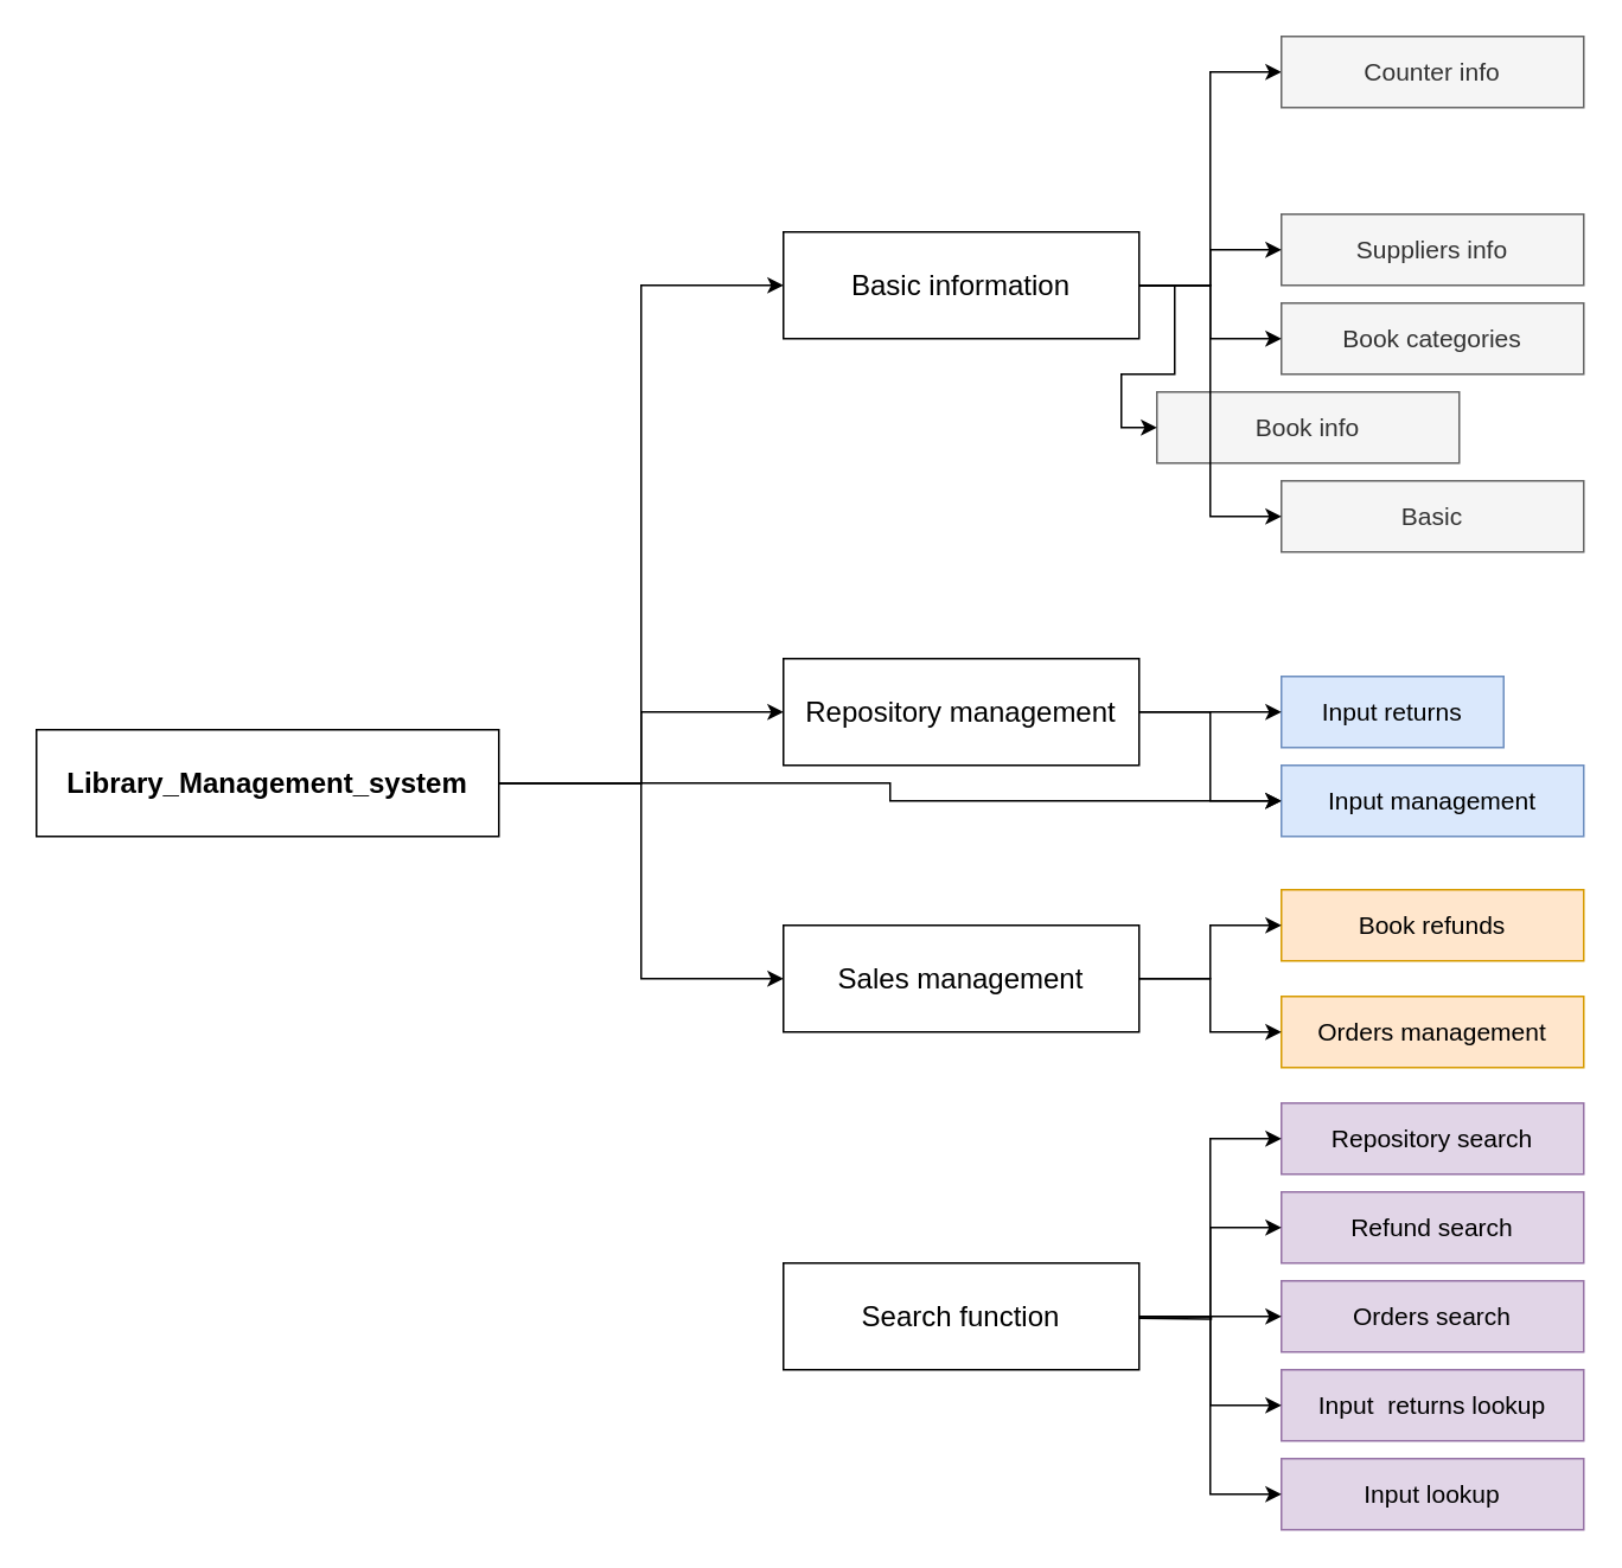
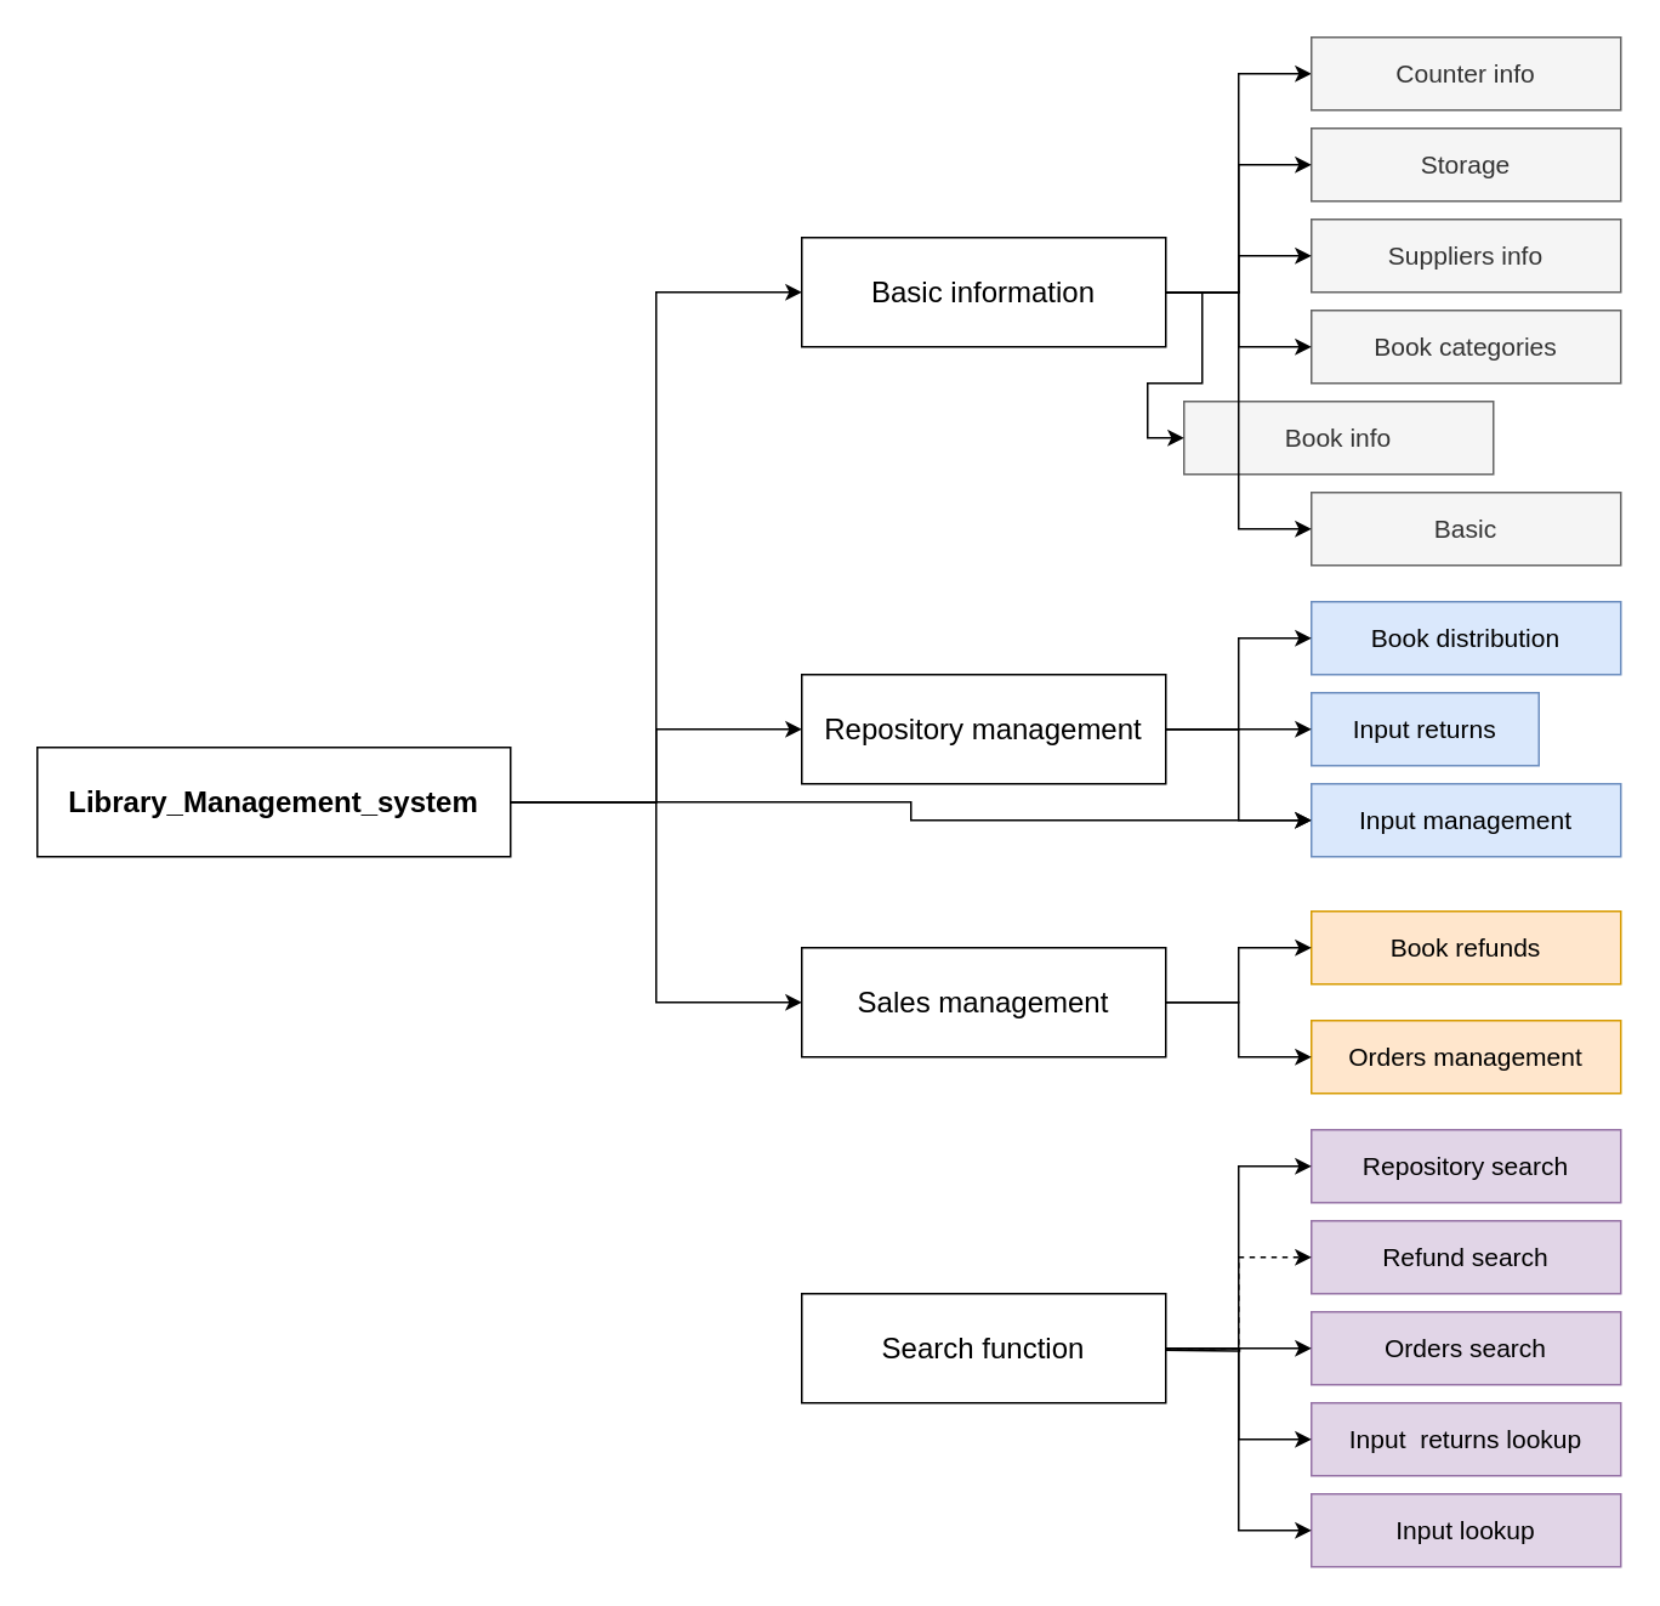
  <mxCell id="0" />
  <mxCell id="1" parent="0" />
  <mxCell id="2" value="" style="edgeStyle=orthogonalEdgeStyle;rounded=0;orthogonalLoop=1;jettySize=auto;html=1;exitX=1;exitY=0.5;exitDx=0;exitDy=0;entryX=0;entryY=0.5;entryDx=0;entryDy=0;fontSize=16;" edge="1" parent="1" source="5" target="8"><mxGeometry relative="1" as="geometry" /></mxCell>
  <mxCell id="3" value="" style="edgeStyle=orthogonalEdgeStyle;rounded=0;orthogonalLoop=1;jettySize=auto;html=1;entryX=0;entryY=0.5;entryDx=0;entryDy=0;fontSize=16;" edge="1" parent="1" source="5" target="10"><mxGeometry relative="1" as="geometry" /></mxCell>
  <mxCell id="4" value="" style="edgeStyle=orthogonalEdgeStyle;rounded=0;orthogonalLoop=1;jettySize=auto;html=1;exitX=1;exitY=0.5;exitDx=0;exitDy=0;entryX=0;entryY=0.5;entryDx=0;entryDy=0;fontSize=16;" edge="1" parent="1" source="5" target="6"><mxGeometry relative="1" as="geometry" /></mxCell>
  <mxCell id="5" value="Library_Management_system" style="rounded=0;whiteSpace=wrap;html=1;fontSize=16;fontStyle=1" vertex="1" parent="1"><mxGeometry x="20" y="410" width="260" height="60" as="geometry" /></mxCell>
  <mxCell id="6" value="Sales management" style="rounded=0;whiteSpace=wrap;html=1;fontSize=16;" vertex="1" parent="1"><mxGeometry x="440" y="520" width="200" height="60" as="geometry" /></mxCell>
  <mxCell id="7" value="" style="edgeStyle=orthogonalEdgeStyle;rounded=0;orthogonalLoop=1;jettySize=auto;html=1;entryX=0;entryY=0.5;entryDx=0;entryDy=0;" edge="1" parent="1" source="8" target="9"><mxGeometry relative="1" as="geometry" /></mxCell>
  <mxCell id="8" value="Basic information" style="rounded=0;whiteSpace=wrap;html=1;fontSize=16;" vertex="1" parent="1"><mxGeometry x="440" y="130" width="200" height="60" as="geometry" /></mxCell>
  <mxCell id="9" value="Counter info" style="rounded=0;whiteSpace=wrap;html=1;fillColor=#f5f5f5;strokeColor=#666666;fontColor=#333333;fontSize=14;" vertex="1" parent="1"><mxGeometry x="720" y="20" width="170" height="40" as="geometry" /></mxCell>
  <mxCell id="10" value="Repository management" style="rounded=0;whiteSpace=wrap;html=1;fontSize=16;" vertex="1" parent="1"><mxGeometry x="440" y="370" width="200" height="60" as="geometry" /></mxCell>
  <mxCell id="11" value="Search function" style="rounded=0;whiteSpace=wrap;html=1;fontSize=16;" vertex="1" parent="1"><mxGeometry x="440" y="710" width="200" height="60" as="geometry" /></mxCell>
  <mxCell id="12" value="" style="edgeStyle=orthogonalEdgeStyle;rounded=0;orthogonalLoop=1;jettySize=auto;html=1;exitX=1;exitY=0.5;exitDx=0;exitDy=0;fontSize=16;" edge="1" parent="1" source="5" target="25"><mxGeometry relative="1" as="geometry"><mxPoint x="270" y="540" as="sourcePoint" /><mxPoint x="340" y="620" as="targetPoint" /></mxGeometry></mxCell>
+ <mxCell id="13" value="Storage" style="rounded=0;whiteSpace=wrap;html=1;fillColor=#f5f5f5;strokeColor=#666666;fontColor=#333333;fontSize=14;" vertex="1" parent="1"><mxGeometry x="720" y="70" width="170" height="40" as="geometry" /></mxCell>
  <mxCell id="14" value="Suppliers info" style="rounded=0;whiteSpace=wrap;html=1;fillColor=#f5f5f5;strokeColor=#666666;fontColor=#333333;fontSize=14;" vertex="1" parent="1"><mxGeometry x="720" y="120" width="170" height="40" as="geometry" /></mxCell>
  <mxCell id="15" value="Book categories" style="rounded=0;whiteSpace=wrap;html=1;fillColor=#f5f5f5;strokeColor=#666666;fontColor=#333333;fontSize=14;" vertex="1" parent="1"><mxGeometry x="720" y="170" width="170" height="40" as="geometry" /></mxCell>
  <mxCell id="16" value="Book info" style="rounded=0;whiteSpace=wrap;html=1;fillColor=#f5f5f5;strokeColor=#666666;fontColor=#333333;fontSize=14;" vertex="1" parent="1"><mxGeometry x="650" y="220" width="170" height="40" as="geometry" /></mxCell>
  <mxCell id="17" value="Basic" style="rounded=0;whiteSpace=wrap;html=1;fillColor=#f5f5f5;strokeColor=#666666;fontColor=#333333;fontSize=14;" vertex="1" parent="1"><mxGeometry x="720" y="270" width="170" height="40" as="geometry" /></mxCell>
+ <mxCell id="18" value="" style="edgeStyle=orthogonalEdgeStyle;rounded=0;orthogonalLoop=1;jettySize=auto;html=1;entryX=0;entryY=0.5;entryDx=0;entryDy=0;exitX=1;exitY=0.5;exitDx=0;exitDy=0;" edge="1" parent="1" source="8" target="13"><mxGeometry relative="1" as="geometry"><mxPoint x="650" y="220" as="sourcePoint" /><mxPoint x="730" y="50" as="targetPoint" /></mxGeometry></mxCell>
  <mxCell id="19" value="" style="edgeStyle=orthogonalEdgeStyle;rounded=0;orthogonalLoop=1;jettySize=auto;html=1;entryX=0;entryY=0.5;entryDx=0;entryDy=0;" edge="1" parent="1" target="14"><mxGeometry relative="1" as="geometry"><mxPoint x="640" y="160" as="sourcePoint" /><mxPoint x="740" y="60" as="targetPoint" /><Array as="points"><mxPoint x="640" y="160" /><mxPoint x="680" y="160" /><mxPoint x="680" y="140" /></Array></mxGeometry></mxCell>
  <mxCell id="20" value="" style="edgeStyle=orthogonalEdgeStyle;rounded=0;orthogonalLoop=1;jettySize=auto;html=1;entryX=0;entryY=0.5;entryDx=0;entryDy=0;exitX=1;exitY=0.5;exitDx=0;exitDy=0;" edge="1" parent="1" source="8" target="15"><mxGeometry relative="1" as="geometry"><mxPoint x="670" y="240" as="sourcePoint" /><mxPoint x="750" y="70" as="targetPoint" /></mxGeometry></mxCell>
  <mxCell id="21" value="" style="edgeStyle=orthogonalEdgeStyle;rounded=0;orthogonalLoop=1;jettySize=auto;html=1;entryX=0;entryY=0.5;entryDx=0;entryDy=0;exitX=1;exitY=0.5;exitDx=0;exitDy=0;" edge="1" parent="1" source="8" target="16"><mxGeometry relative="1" as="geometry"><mxPoint x="650" y="220" as="sourcePoint" /><mxPoint x="730" y="200" as="targetPoint" /></mxGeometry></mxCell>
  <mxCell id="22" value="" style="edgeStyle=orthogonalEdgeStyle;rounded=0;orthogonalLoop=1;jettySize=auto;html=1;entryX=0;entryY=0.5;entryDx=0;entryDy=0;exitX=1;exitY=0.5;exitDx=0;exitDy=0;" edge="1" parent="1" source="8" target="17"><mxGeometry relative="1" as="geometry"><mxPoint x="660" y="230" as="sourcePoint" /><mxPoint x="740" y="210" as="targetPoint" /></mxGeometry></mxCell>
+ <mxCell id="23" value="Book distribution" style="rounded=0;whiteSpace=wrap;html=1;fillColor=#dae8fc;strokeColor=#6c8ebf;fontSize=14;" vertex="1" parent="1"><mxGeometry x="720" y="330" width="170" height="40" as="geometry" /></mxCell>
  <mxCell id="24" value="Input returns" style="rounded=0;whiteSpace=wrap;html=1;fillColor=#dae8fc;strokeColor=#6c8ebf;fontSize=14;" vertex="1" parent="1"><mxGeometry x="720" y="380" width="125" height="40" as="geometry" /></mxCell>
  <mxCell id="25" value="Input management" style="rounded=0;whiteSpace=wrap;html=1;fillColor=#dae8fc;strokeColor=#6c8ebf;fontSize=14;" vertex="1" parent="1"><mxGeometry x="720" y="430" width="170" height="40" as="geometry" /></mxCell>
+ <mxCell id="26" value="" style="edgeStyle=orthogonalEdgeStyle;rounded=0;orthogonalLoop=1;jettySize=auto;html=1;entryX=0;entryY=0.5;entryDx=0;entryDy=0;exitX=1;exitY=0.5;exitDx=0;exitDy=0;" edge="1" parent="1" source="10" target="23"><mxGeometry relative="1" as="geometry"><mxPoint x="650" y="170" as="sourcePoint" /><mxPoint x="730" y="300" as="targetPoint" /></mxGeometry></mxCell>
  <mxCell id="27" value="" style="edgeStyle=orthogonalEdgeStyle;rounded=0;orthogonalLoop=1;jettySize=auto;html=1;entryX=0;entryY=0.5;entryDx=0;entryDy=0;exitX=1;exitY=0.5;exitDx=0;exitDy=0;" edge="1" parent="1" source="10" target="24"><mxGeometry relative="1" as="geometry"><mxPoint x="650" y="410" as="sourcePoint" /><mxPoint x="730" y="360" as="targetPoint" /></mxGeometry></mxCell>
  <mxCell id="28" value="" style="edgeStyle=orthogonalEdgeStyle;rounded=0;orthogonalLoop=1;jettySize=auto;html=1;entryX=0;entryY=0.5;entryDx=0;entryDy=0;exitX=1;exitY=0.5;exitDx=0;exitDy=0;" edge="1" parent="1" source="10" target="25"><mxGeometry relative="1" as="geometry"><mxPoint x="660" y="420" as="sourcePoint" /><mxPoint x="740" y="370" as="targetPoint" /></mxGeometry></mxCell>
  <mxCell id="29" value="Book refunds" style="rounded=0;whiteSpace=wrap;html=1;fillColor=#ffe6cc;strokeColor=#d79b00;fontSize=14;" vertex="1" parent="1"><mxGeometry x="720" y="500" width="170" height="40" as="geometry" /></mxCell>
  <mxCell id="30" value="Orders management" style="rounded=0;whiteSpace=wrap;html=1;fillColor=#ffe6cc;strokeColor=#d79b00;fontSize=14;" vertex="1" parent="1"><mxGeometry x="720" y="560" width="170" height="40" as="geometry" /></mxCell>
  <mxCell id="31" value="" style="edgeStyle=orthogonalEdgeStyle;rounded=0;orthogonalLoop=1;jettySize=auto;html=1;entryX=0;entryY=0.5;entryDx=0;entryDy=0;exitX=1;exitY=0.5;exitDx=0;exitDy=0;" edge="1" parent="1" source="6" target="29"><mxGeometry relative="1" as="geometry"><mxPoint x="650" y="410" as="sourcePoint" /><mxPoint x="730" y="460" as="targetPoint" /></mxGeometry></mxCell>
  <mxCell id="32" value="" style="edgeStyle=orthogonalEdgeStyle;rounded=0;orthogonalLoop=1;jettySize=auto;html=1;entryX=0;entryY=0.5;entryDx=0;entryDy=0;exitX=1;exitY=0.5;exitDx=0;exitDy=0;" edge="1" parent="1" source="6" target="30"><mxGeometry relative="1" as="geometry"><mxPoint x="650" y="570" as="sourcePoint" /><mxPoint x="730" y="530" as="targetPoint" /></mxGeometry></mxCell>
  <mxCell id="33" value="Repository search" style="rounded=0;whiteSpace=wrap;html=1;fillColor=#e1d5e7;strokeColor=#9673a6;fontSize=14;" vertex="1" parent="1"><mxGeometry x="720" y="620" width="170" height="40" as="geometry" /></mxCell>
  <mxCell id="34" value="Refund search" style="rounded=0;whiteSpace=wrap;html=1;fillColor=#e1d5e7;strokeColor=#9673a6;fontSize=14;" vertex="1" parent="1"><mxGeometry x="720" y="670" width="170" height="40" as="geometry" /></mxCell>
  <mxCell id="35" value="Orders search" style="rounded=0;whiteSpace=wrap;html=1;fillColor=#e1d5e7;strokeColor=#9673a6;fontSize=14;" vertex="1" parent="1"><mxGeometry x="720" y="720" width="170" height="40" as="geometry" /></mxCell>
  <mxCell id="36" value="Input&amp;nbsp; returns lookup" style="rounded=0;whiteSpace=wrap;html=1;fillColor=#e1d5e7;strokeColor=#9673a6;fontSize=14;" vertex="1" parent="1"><mxGeometry x="720" y="770" width="170" height="40" as="geometry" /></mxCell>
  <mxCell id="37" value="Input lookup" style="rounded=0;whiteSpace=wrap;html=1;fillColor=#e1d5e7;strokeColor=#9673a6;fontSize=14;" vertex="1" parent="1"><mxGeometry x="720" y="820" width="170" height="40" as="geometry" /></mxCell>
  <mxCell id="38" value="" style="edgeStyle=orthogonalEdgeStyle;rounded=0;orthogonalLoop=1;jettySize=auto;html=1;entryX=0;entryY=0.5;entryDx=0;entryDy=0;exitX=1;exitY=0.5;exitDx=0;exitDy=0;" edge="1" parent="1" source="11" target="33"><mxGeometry relative="1" as="geometry"><mxPoint x="650" y="560" as="sourcePoint" /><mxPoint x="730" y="530" as="targetPoint" /></mxGeometry></mxCell>
- <mxCell id="39" value="" style="edgeStyle=orthogonalEdgeStyle;rounded=0;orthogonalLoop=1;jettySize=auto;html=1;entryX=0;entryY=0.5;entryDx=0;entryDy=0;exitX=1;exitY=0.5;exitDx=0;exitDy=0;" edge="1" parent="1" source="11" target="34"><mxGeometry relative="1" as="geometry"><mxPoint x="650" y="750" as="sourcePoint" /><mxPoint x="730" y="650" as="targetPoint" /></mxGeometry></mxCell>
+ <mxCell id="39" value="" style="edgeStyle=orthogonalEdgeStyle;rounded=0;orthogonalLoop=1;jettySize=auto;html=1;entryX=0;entryY=0.5;entryDx=0;entryDy=0;exitX=1;exitY=0.5;exitDx=0;exitDy=0;dashed=1;" edge="1" parent="1" source="11" target="34"><mxGeometry relative="1" as="geometry"><mxPoint x="650" y="750" as="sourcePoint" /><mxPoint x="730" y="650" as="targetPoint" /></mxGeometry></mxCell>
  <mxCell id="40" value="" style="edgeStyle=orthogonalEdgeStyle;rounded=0;orthogonalLoop=1;jettySize=auto;html=1;entryX=0;entryY=0.5;entryDx=0;entryDy=0;" edge="1" parent="1" target="35"><mxGeometry relative="1" as="geometry"><mxPoint x="640" y="741" as="sourcePoint" /><mxPoint x="730" y="700" as="targetPoint" /></mxGeometry></mxCell>
  <mxCell id="41" value="" style="edgeStyle=orthogonalEdgeStyle;rounded=0;orthogonalLoop=1;jettySize=auto;html=1;entryX=0;entryY=0.5;entryDx=0;entryDy=0;exitX=1;exitY=0.5;exitDx=0;exitDy=0;" edge="1" parent="1" source="11" target="36"><mxGeometry relative="1" as="geometry"><mxPoint x="660" y="760" as="sourcePoint" /><mxPoint x="740" y="710" as="targetPoint" /></mxGeometry></mxCell>
  <mxCell id="42" value="" style="edgeStyle=orthogonalEdgeStyle;rounded=0;orthogonalLoop=1;jettySize=auto;html=1;entryX=0;entryY=0.5;entryDx=0;entryDy=0;exitX=1;exitY=0.5;exitDx=0;exitDy=0;" edge="1" parent="1" source="11" target="37"><mxGeometry relative="1" as="geometry"><mxPoint x="650" y="750" as="sourcePoint" /><mxPoint x="730" y="800" as="targetPoint" /></mxGeometry></mxCell>
